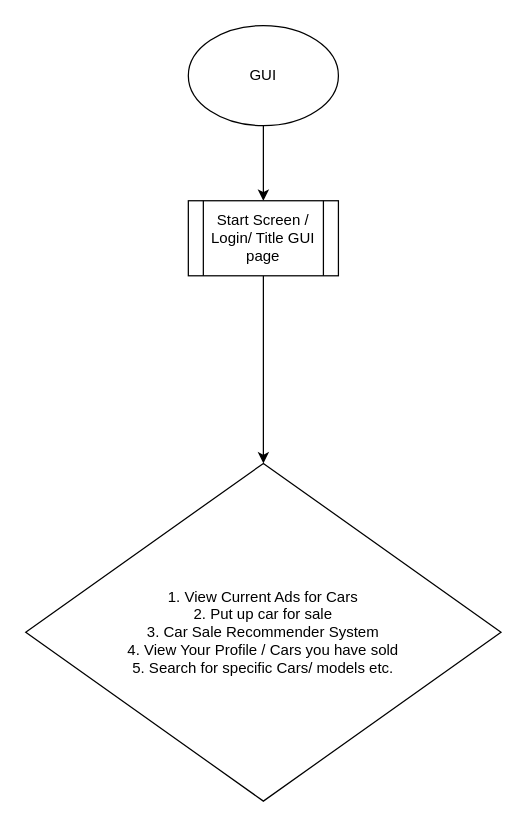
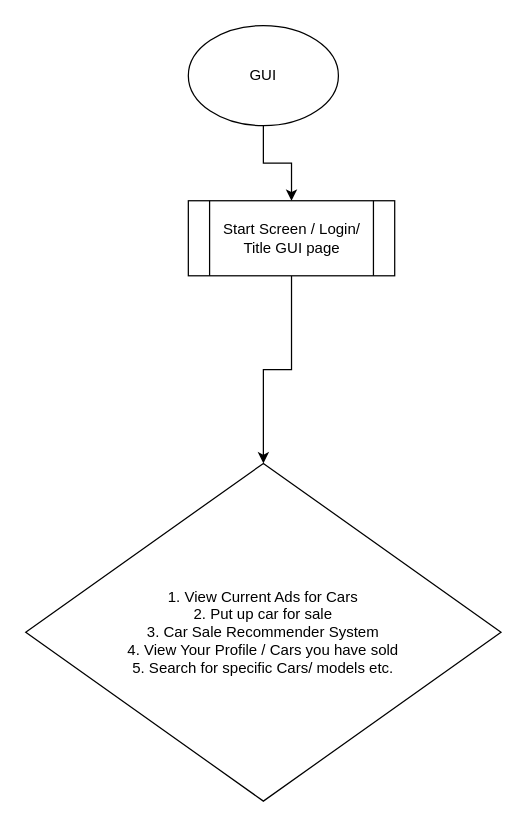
  <mxCell id="0" />
  <mxCell id="1" parent="0" />
  <mxCell id="2" value="" style="edgeStyle=orthogonalEdgeStyle;rounded=0;orthogonalLoop=1;jettySize=auto;html=1;" parent="1" source="3" target="5" edge="1"><mxGeometry relative="1" as="geometry" /></mxCell>
  <mxCell id="3" value="GUI" style="ellipse;whiteSpace=wrap;html=1;" parent="1" vertex="1"><mxGeometry x="150" y="20" width="120" height="80" as="geometry" /></mxCell>
  <mxCell id="4" value="" style="edgeStyle=orthogonalEdgeStyle;rounded=0;orthogonalLoop=1;jettySize=auto;html=1;" parent="1" source="5" target="6" edge="1"><mxGeometry relative="1" as="geometry" /></mxCell>
- <mxCell id="5" value="Start Screen / Login/ Title GUI page" style="shape=process;whiteSpace=wrap;html=1;backgroundOutline=1;fillColor=#FFFFFF;" parent="1" vertex="1"><mxGeometry x="150" y="160" width="120" height="60" as="geometry" /></mxCell>
+ <mxCell id="5" value="Start Screen / Login/ Title GUI page" style="shape=process;whiteSpace=wrap;html=1;backgroundOutline=1;fillColor=#FFFFFF;" parent="1" vertex="1"><mxGeometry x="150" y="160" width="165" height="60" as="geometry" /></mxCell>
  <mxCell id="6" value="1. View Current Ads for Cars&lt;br&gt;2. Put up car for sale&lt;br&gt;3. Car Sale Recommender System&lt;br&gt;4. View Your Profile / Cars you have sold&lt;br&gt;5. Search for specific Cars/ models etc." style="rhombus;whiteSpace=wrap;html=1;fillColor=#FFFFFF;" parent="1" vertex="1"><mxGeometry x="20" y="370" width="380" height="270" as="geometry" /></mxCell>
